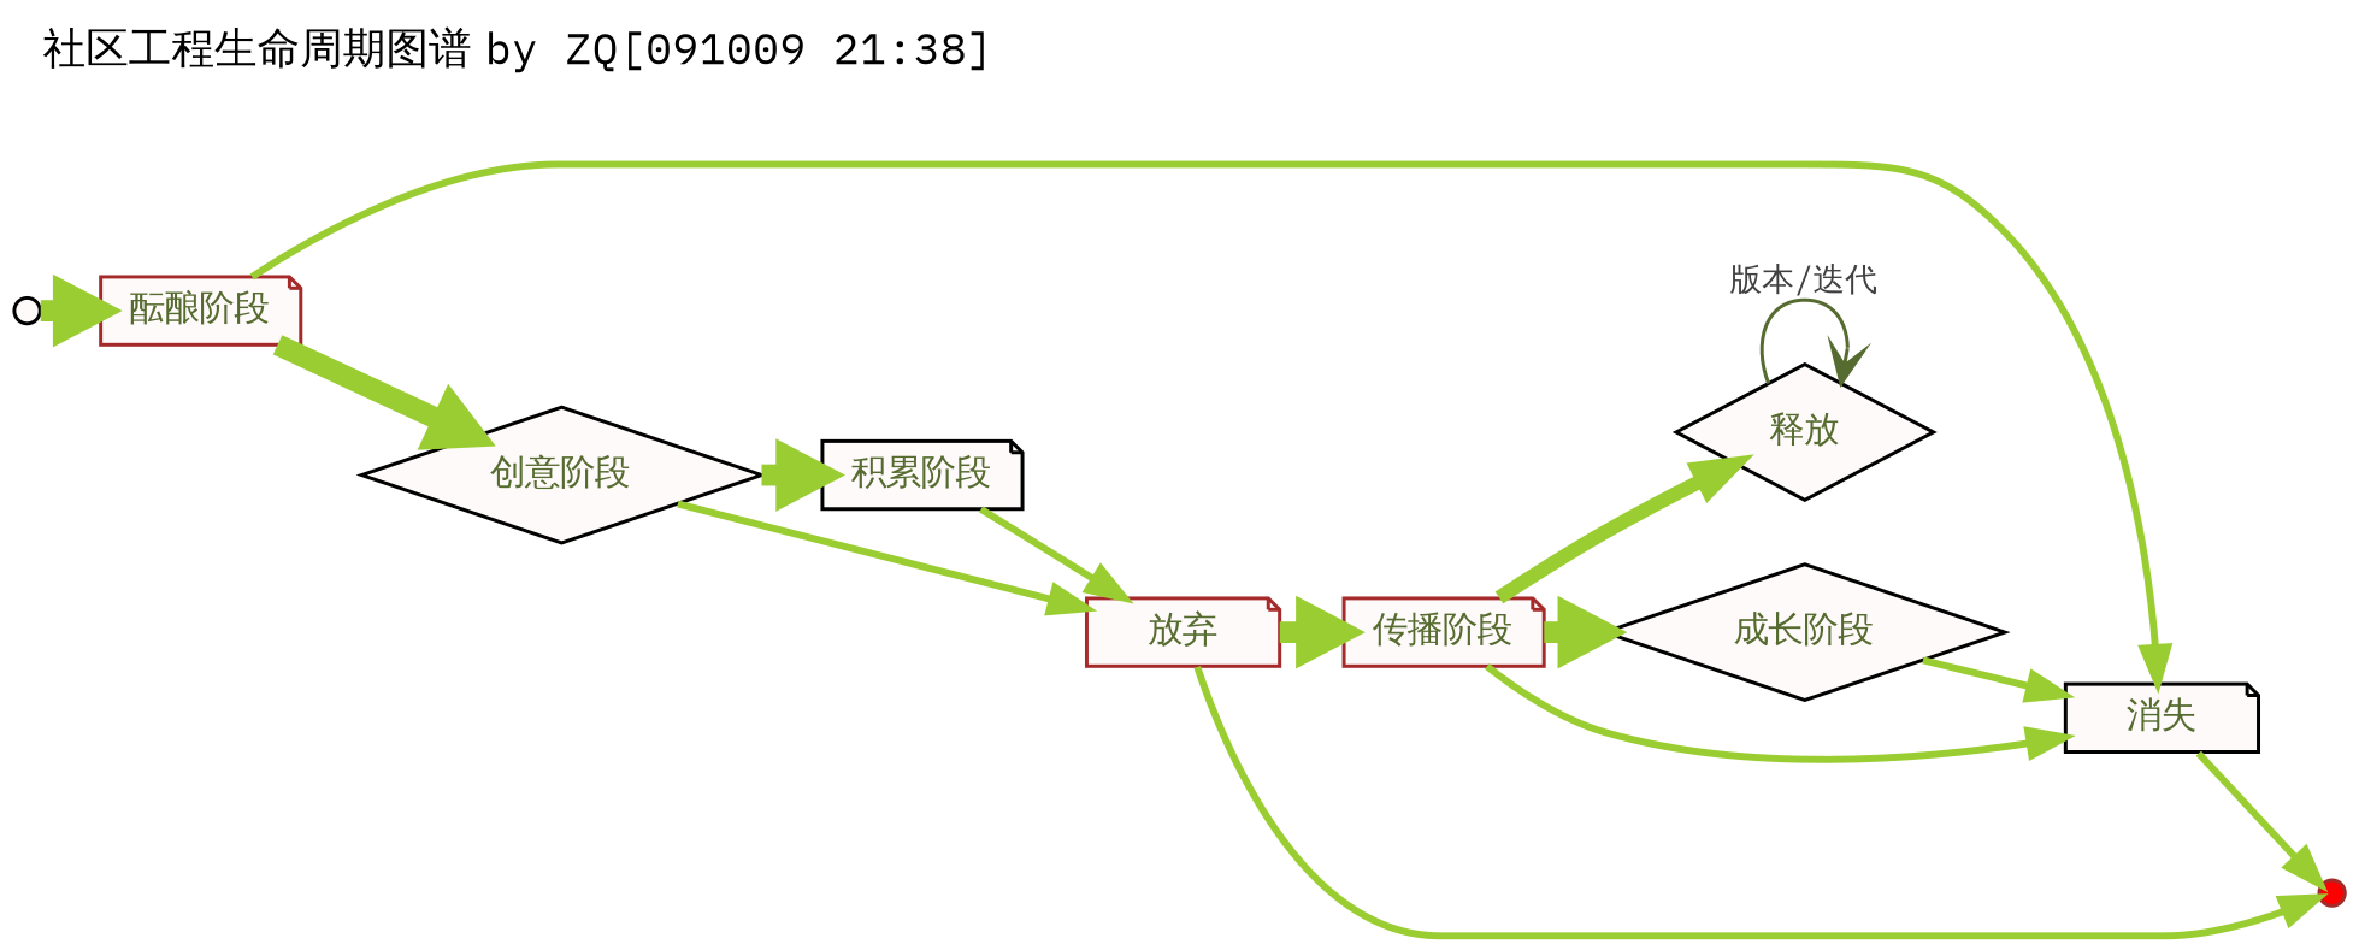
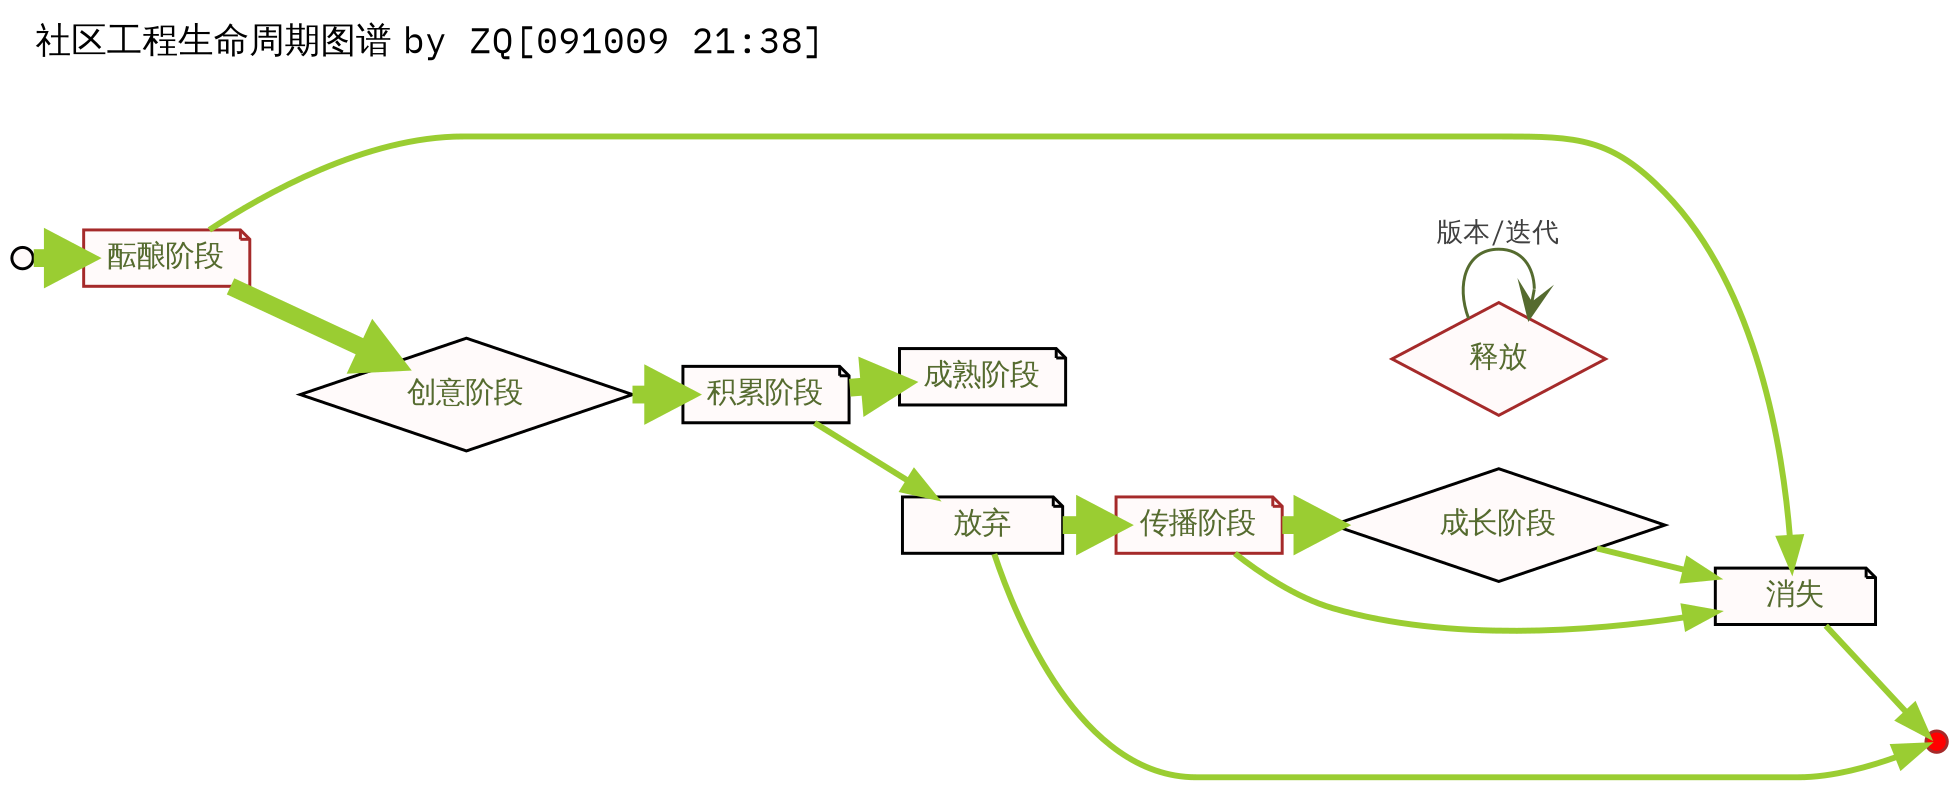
  digraph {
    fontname="IBM Plex Mono"
    fontsize=12.0
    label="社区工程生命周期图谱 by ZQ[091009 21:38]"
    labeljust=l
    labelloc=t
    rankdir=LR
    ranksep=0.2
    node [color=black fillcolor=snow fontcolor=darkolivegreen fontname="IBM Plex Mono" fontsize=10.0 shape=note style=filled]
    edge [arrowhead=normal arrowtail=none color=yellowgreen fontcolor=gray25 fontname="IBM Plex Mono" fontsize=9.0 style="setlinewidth(2)"]
    n1 [height=0.1 label="开始" shape=point]
    n2 [color=brown height=0.1 label="酝酿阶段"]
    n3 [height=0.1 label="创意阶段" shape=diamond]
    n4 [height=0.1 label="消失"]
    n5 [color=brown fillcolor=red height=0.1 label="关闭" shape=point]
    n6 [height=0.1 label="积累阶段"]
-   n7 [color=brown height=0.1 label="放弃"]
+   n7 [height=0.1 label="放弃"]
+   n8 [height=0.1 label="成熟阶段"]
    n9 [color=brown height=0.1 label="传播阶段"]
-   n10 [height=0.1 label="释放" shape=diamond]
+   n10 [color=brown height=0.1 label="释放" shape=diamond]
    n11 [height=0.1 label="成长阶段" shape=diamond]
    n1 -> n2 [style="setlinewidth(6)"]
    n2 -> n3 [style="setlinewidth(6)"]
    n2 -> n4
    n3 -> n6 [style="setlinewidth(6)"]
-   n3 -> n7
    n4 -> n5
    n6 -> n7
+   n6 -> n8 [style="setlinewidth(6)"]
    n7 -> n5
    n7 -> n9 [style="setlinewidth(6)"]
    n9 -> n4
-   n9 -> n10 [style="setlinewidth(4)"]
    n9 -> n11 [style="setlinewidth(6)"]
    n10 -> n10 [arrowhead=vee color=darkolivegreen label="版本/迭代" style=""]
    n11 -> n4
  }
